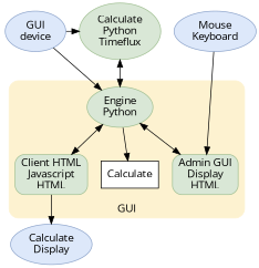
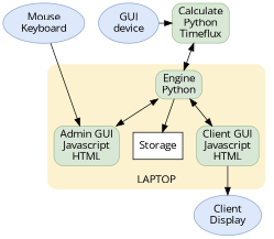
  digraph {
    fontname="Open Sans"
    node [color="#A0BF92" fillcolor="#D9E7D6" fontname="Open Sans" shape=box style="rounded,filled"]
    edge [fontname="Open Sans"]
-   n1 [label="Calculate\nPython\nTimeflux" shape=ellipse]
+   n1 [label="Calculate\nPython\nTimeflux"]
    n2 [color="#8DA4CB" fillcolor="#DDE8FA" label="GUI\ndevice" shape=""]
    n3 [color="#8DA4CB" fillcolor="#DDE8FA" label="Mouse\nKeyboard" shape=""]
-   n4 [label="Client HTML\nJavascript\nHTML"]
-   n5 [label="Admin GUI\nDisplay\nHTML"]
-   n6 [label="Engine\nPython" shape=ellipse]
-   n7 [color="#000000" fillcolor="#ffffff" label=Calculate style=filled]
-   n8 [color="#8DA4CB" fillcolor="#DDE8FA" label="Calculate\nDisplay" shape=""]
+   n4 [label="Client GUI\nJavascript\nHTML"]
+   n5 [label="Admin GUI\nJavascript\nHTML"]
+   n6 [label="Engine\nPython"]
+   n7 [color="#000000" fillcolor="#ffffff" label=Storage style=filled]
+   n8 [color="#8DA4CB" fillcolor="#DDE8FA" label="Client\nDisplay" shape=""]
    subgraph sub_1 {
      rank=min
      n1
      n2
      n3
    }
    subgraph cluster_2 {
      color="#FDF2D0"
-     label=GUI
+     label=LAPTOP
      labelloc=b
      style="rounded,filled"
      n4
      n5
      n6
      n7
    }
    n1 -> n6 [dir=both]
    n2 -> n1
-   n2 -> n6
    n3 -> n5
    n4 -> n8
    n6 -> n4 [dir=both]
    n6 -> n5 [dir=both]
    n6 -> n7
  }
